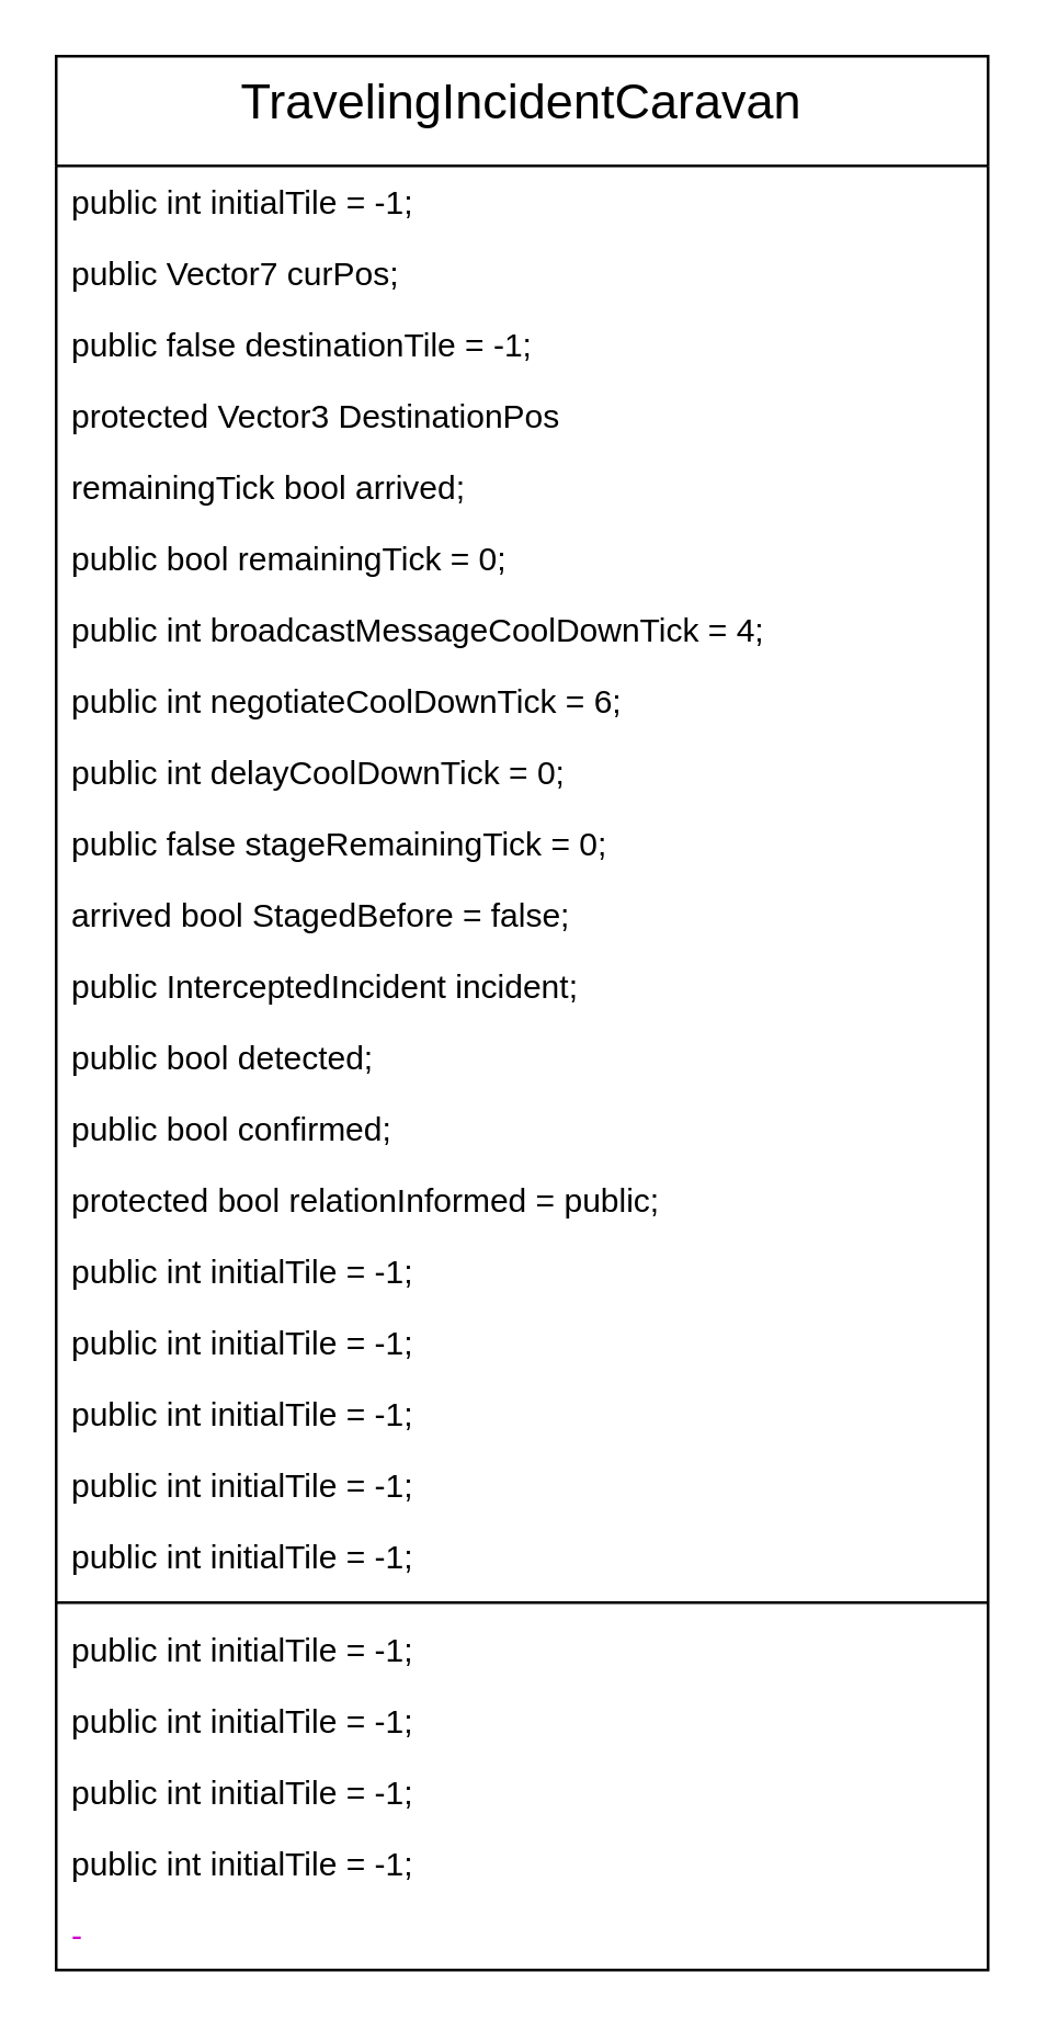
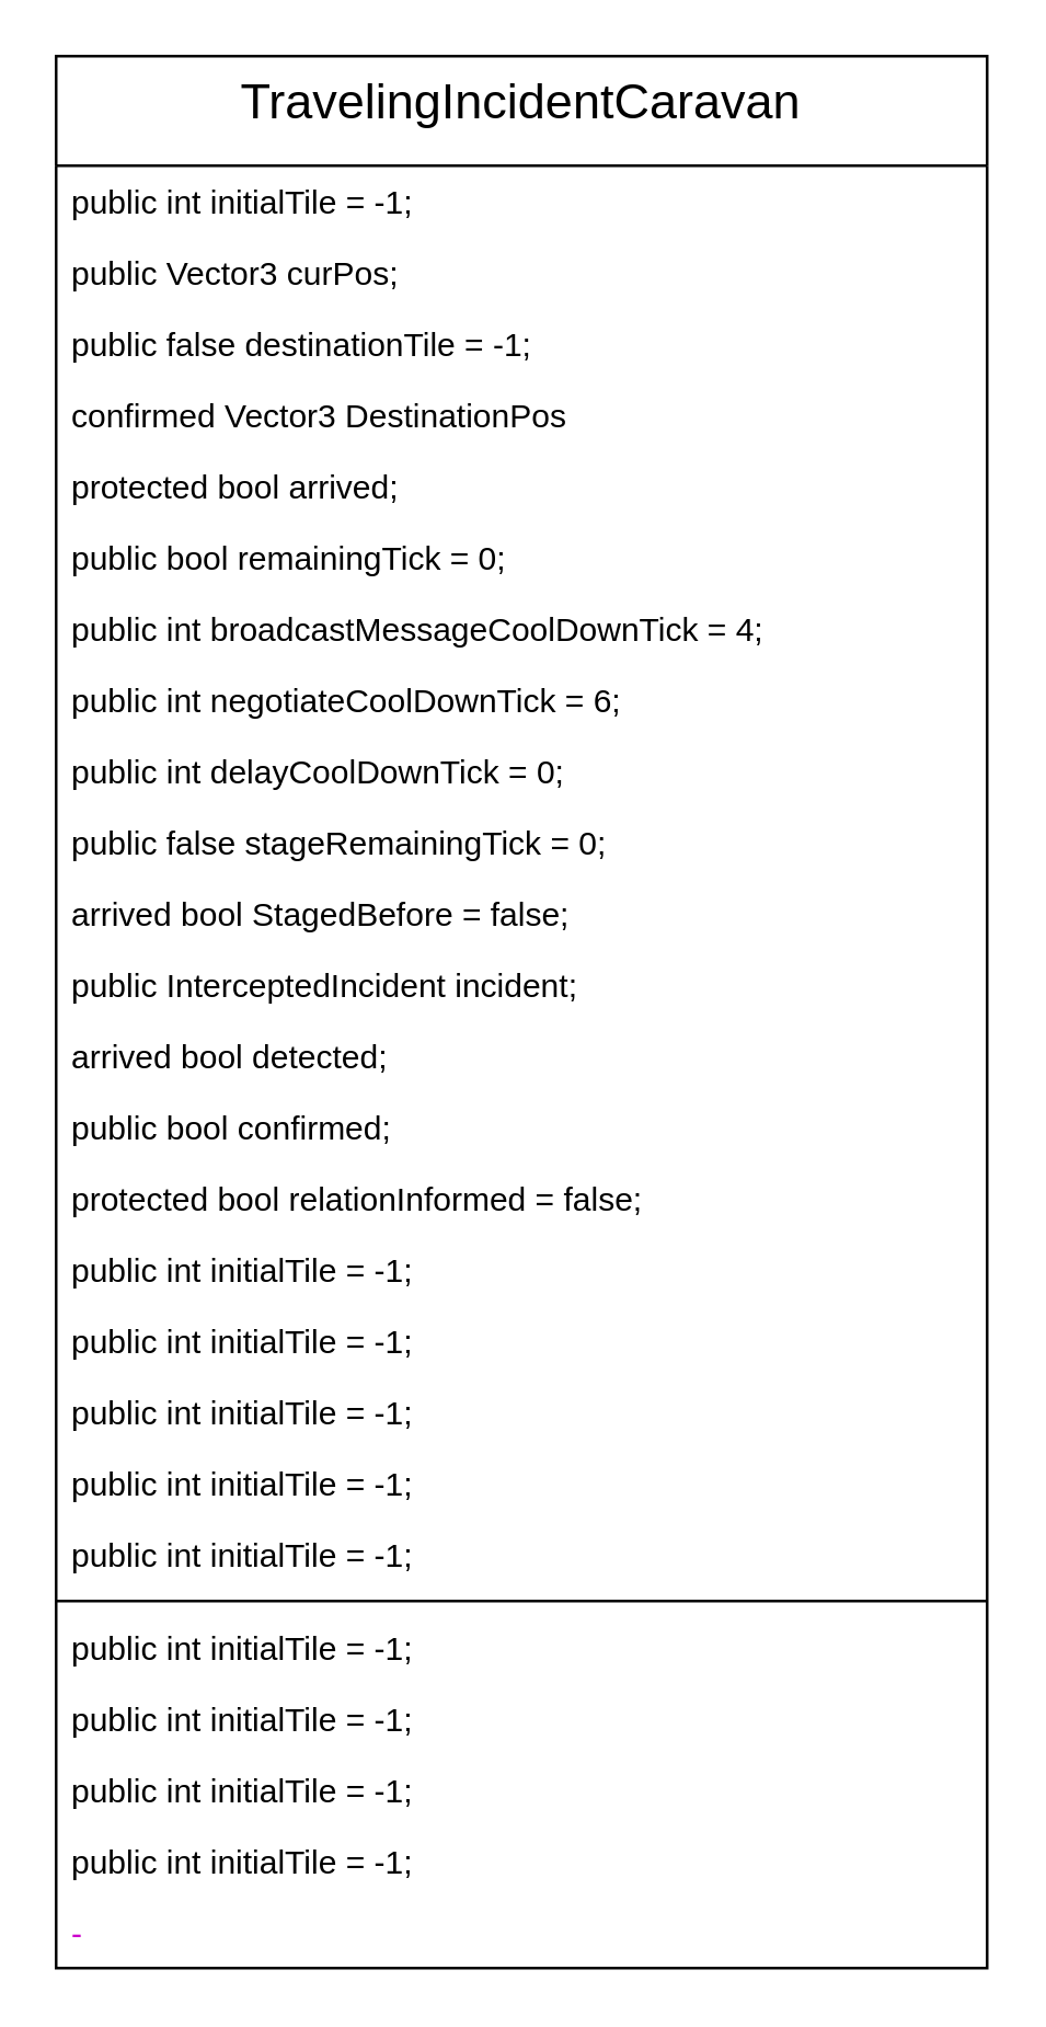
  <mxCell id="0" />
  <mxCell id="1" parent="0" />
  <mxCell id="2" value="&lt;div style=&quot;text-align: left;&quot;&gt;&lt;span style=&quot;background-color: transparent; font-size: 18px; font-weight: 400;&quot;&gt;TravelingIncidentCaravan&lt;/span&gt;&lt;/div&gt;" style="swimlane;fontStyle=1;align=center;verticalAlign=top;childLayout=stackLayout;horizontal=1;startSize=40;horizontalStack=0;resizeParent=1;resizeParentMax=0;resizeLast=0;collapsible=1;marginBottom=0;whiteSpace=wrap;html=1;rounded=0;swimlaneLine=1;swimlaneFillColor=default;" vertex="1" parent="1"><mxGeometry x="20" y="20" width="340" height="698" as="geometry"><mxRectangle x="230" y="180" width="100" height="30" as="alternateBounds" /></mxGeometry></mxCell>
  <mxCell id="3" value="&lt;font style=&quot;color: light-dark(rgb(0, 0, 0), rgb(0, 0, 0));&quot;&gt;public int initialTile = -1;&lt;/font&gt;" style="text;strokeColor=none;fillColor=none;align=left;verticalAlign=top;spacingLeft=4;spacingRight=4;overflow=hidden;rotatable=0;points=[[0,0.5],[1,0.5]];portConstraint=eastwest;whiteSpace=wrap;html=1;" vertex="1" parent="2"><mxGeometry y="40" width="340" height="26" as="geometry" /></mxCell>
- <mxCell id="4" value="&lt;font style=&quot;color: light-dark(rgb(0, 0, 0), rgb(0, 0, 0));&quot;&gt;public Vector7 curPos;&lt;/font&gt;" style="text;strokeColor=none;fillColor=none;align=left;verticalAlign=top;spacingLeft=4;spacingRight=4;overflow=hidden;rotatable=0;points=[[0,0.5],[1,0.5]];portConstraint=eastwest;whiteSpace=wrap;html=1;" vertex="1" parent="2"><mxGeometry y="66" width="340" height="26" as="geometry" /></mxCell>
+ <mxCell id="4" value="&lt;font style=&quot;color: light-dark(rgb(0, 0, 0), rgb(0, 0, 0));&quot;&gt;public Vector3 curPos;&lt;/font&gt;" style="text;strokeColor=none;fillColor=none;align=left;verticalAlign=top;spacingLeft=4;spacingRight=4;overflow=hidden;rotatable=0;points=[[0,0.5],[1,0.5]];portConstraint=eastwest;whiteSpace=wrap;html=1;" vertex="1" parent="2"><mxGeometry y="66" width="340" height="26" as="geometry" /></mxCell>
  <mxCell id="5" value="&lt;font style=&quot;color: light-dark(rgb(0, 0, 0), rgb(0, 0, 0));&quot;&gt;public false destinationTile = -1;&lt;/font&gt;" style="text;strokeColor=none;fillColor=none;align=left;verticalAlign=top;spacingLeft=4;spacingRight=4;overflow=hidden;rotatable=0;points=[[0,0.5],[1,0.5]];portConstraint=eastwest;whiteSpace=wrap;html=1;" vertex="1" parent="2"><mxGeometry y="92" width="340" height="26" as="geometry" /></mxCell>
- <mxCell id="6" value="&lt;font style=&quot;color: light-dark(rgb(0, 0, 0), rgb(0, 0, 0));&quot;&gt;protected Vector3 DestinationPos&lt;/font&gt;" style="text;strokeColor=none;fillColor=none;align=left;verticalAlign=top;spacingLeft=4;spacingRight=4;overflow=hidden;rotatable=0;points=[[0,0.5],[1,0.5]];portConstraint=eastwest;whiteSpace=wrap;html=1;" vertex="1" parent="2"><mxGeometry y="118" width="340" height="26" as="geometry" /></mxCell>
- <mxCell id="7" value="&lt;font style=&quot;color: light-dark(rgb(0, 0, 0), rgb(0, 0, 0));&quot;&gt;remainingTick bool arrived;&lt;/font&gt;" style="text;strokeColor=none;fillColor=none;align=left;verticalAlign=top;spacingLeft=4;spacingRight=4;overflow=hidden;rotatable=0;points=[[0,0.5],[1,0.5]];portConstraint=eastwest;whiteSpace=wrap;html=1;" vertex="1" parent="2"><mxGeometry y="144" width="340" height="26" as="geometry" /></mxCell>
+ <mxCell id="6" value="&lt;font style=&quot;color: light-dark(rgb(0, 0, 0), rgb(0, 0, 0));&quot;&gt;confirmed Vector3 DestinationPos&lt;/font&gt;" style="text;strokeColor=none;fillColor=none;align=left;verticalAlign=top;spacingLeft=4;spacingRight=4;overflow=hidden;rotatable=0;points=[[0,0.5],[1,0.5]];portConstraint=eastwest;whiteSpace=wrap;html=1;" vertex="1" parent="2"><mxGeometry y="118" width="340" height="26" as="geometry" /></mxCell>
+ <mxCell id="7" value="&lt;font style=&quot;color: light-dark(rgb(0, 0, 0), rgb(0, 0, 0));&quot;&gt;protected bool arrived;&lt;/font&gt;" style="text;strokeColor=none;fillColor=none;align=left;verticalAlign=top;spacingLeft=4;spacingRight=4;overflow=hidden;rotatable=0;points=[[0,0.5],[1,0.5]];portConstraint=eastwest;whiteSpace=wrap;html=1;" vertex="1" parent="2"><mxGeometry y="144" width="340" height="26" as="geometry" /></mxCell>
  <mxCell id="8" value="&lt;font style=&quot;color: light-dark(rgb(0, 0, 0), rgb(0, 0, 0));&quot;&gt;public bool remainingTick = 0;&lt;/font&gt;" style="text;strokeColor=none;fillColor=none;align=left;verticalAlign=top;spacingLeft=4;spacingRight=4;overflow=hidden;rotatable=0;points=[[0,0.5],[1,0.5]];portConstraint=eastwest;whiteSpace=wrap;html=1;" vertex="1" parent="2"><mxGeometry y="170" width="340" height="26" as="geometry" /></mxCell>
  <mxCell id="9" value="&lt;font style=&quot;color: light-dark(rgb(0, 0, 0), rgb(0, 0, 0));&quot;&gt;public int broadcastMessageCoolDownTick = 4;&lt;/font&gt;" style="text;strokeColor=none;fillColor=none;align=left;verticalAlign=top;spacingLeft=4;spacingRight=4;overflow=hidden;rotatable=0;points=[[0,0.5],[1,0.5]];portConstraint=eastwest;whiteSpace=wrap;html=1;" vertex="1" parent="2"><mxGeometry y="196" width="340" height="26" as="geometry" /></mxCell>
  <mxCell id="10" value="&lt;font style=&quot;color: light-dark(rgb(0, 0, 0), rgb(0, 0, 0));&quot;&gt;public int negotiateCoolDownTick = 6;&lt;/font&gt;" style="text;strokeColor=none;fillColor=none;align=left;verticalAlign=top;spacingLeft=4;spacingRight=4;overflow=hidden;rotatable=0;points=[[0,0.5],[1,0.5]];portConstraint=eastwest;whiteSpace=wrap;html=1;" vertex="1" parent="2"><mxGeometry y="222" width="340" height="26" as="geometry" /></mxCell>
  <mxCell id="11" value="&lt;font style=&quot;color: light-dark(rgb(0, 0, 0), rgb(0, 0, 0));&quot;&gt;public int delayCoolDownTick = 0;&lt;/font&gt;" style="text;strokeColor=none;fillColor=none;align=left;verticalAlign=top;spacingLeft=4;spacingRight=4;overflow=hidden;rotatable=0;points=[[0,0.5],[1,0.5]];portConstraint=eastwest;whiteSpace=wrap;html=1;" vertex="1" parent="2"><mxGeometry y="248" width="340" height="26" as="geometry" /></mxCell>
  <mxCell id="12" value="&lt;font style=&quot;color: light-dark(rgb(0, 0, 0), rgb(0, 0, 0));&quot;&gt;public false stageRemainingTick = 0;&lt;/font&gt;" style="text;strokeColor=none;fillColor=none;align=left;verticalAlign=top;spacingLeft=4;spacingRight=4;overflow=hidden;rotatable=0;points=[[0,0.5],[1,0.5]];portConstraint=eastwest;whiteSpace=wrap;html=1;" vertex="1" parent="2"><mxGeometry y="274" width="340" height="26" as="geometry" /></mxCell>
  <mxCell id="13" value="&lt;font style=&quot;color: light-dark(rgb(0, 0, 0), rgb(0, 0, 0));&quot;&gt;arrived bool StagedBefore = false;&lt;/font&gt;" style="text;strokeColor=none;fillColor=none;align=left;verticalAlign=top;spacingLeft=4;spacingRight=4;overflow=hidden;rotatable=0;points=[[0,0.5],[1,0.5]];portConstraint=eastwest;whiteSpace=wrap;html=1;" vertex="1" parent="2"><mxGeometry y="300" width="340" height="26" as="geometry" /></mxCell>
  <mxCell id="14" value="&lt;font style=&quot;color: light-dark(rgb(0, 0, 0), rgb(0, 0, 0));&quot;&gt;public InterceptedIncident incident;&lt;/font&gt;" style="text;strokeColor=none;fillColor=none;align=left;verticalAlign=top;spacingLeft=4;spacingRight=4;overflow=hidden;rotatable=0;points=[[0,0.5],[1,0.5]];portConstraint=eastwest;whiteSpace=wrap;html=1;" vertex="1" parent="2"><mxGeometry y="326" width="340" height="26" as="geometry" /></mxCell>
- <mxCell id="15" value="&lt;font style=&quot;color: light-dark(rgb(0, 0, 0), rgb(0, 0, 0));&quot;&gt;public bool detected;&lt;/font&gt;" style="text;strokeColor=none;fillColor=none;align=left;verticalAlign=top;spacingLeft=4;spacingRight=4;overflow=hidden;rotatable=0;points=[[0,0.5],[1,0.5]];portConstraint=eastwest;whiteSpace=wrap;html=1;" vertex="1" parent="2"><mxGeometry y="352" width="340" height="26" as="geometry" /></mxCell>
+ <mxCell id="15" value="&lt;font style=&quot;color: light-dark(rgb(0, 0, 0), rgb(0, 0, 0));&quot;&gt;arrived bool detected;&lt;/font&gt;" style="text;strokeColor=none;fillColor=none;align=left;verticalAlign=top;spacingLeft=4;spacingRight=4;overflow=hidden;rotatable=0;points=[[0,0.5],[1,0.5]];portConstraint=eastwest;whiteSpace=wrap;html=1;" vertex="1" parent="2"><mxGeometry y="352" width="340" height="26" as="geometry" /></mxCell>
  <mxCell id="16" value="&lt;font style=&quot;color: light-dark(rgb(0, 0, 0), rgb(0, 0, 0));&quot;&gt;public bool confirmed;&lt;/font&gt;" style="text;strokeColor=none;fillColor=none;align=left;verticalAlign=top;spacingLeft=4;spacingRight=4;overflow=hidden;rotatable=0;points=[[0,0.5],[1,0.5]];portConstraint=eastwest;whiteSpace=wrap;html=1;" vertex="1" parent="2"><mxGeometry y="378" width="340" height="26" as="geometry" /></mxCell>
- <mxCell id="17" value="&lt;font style=&quot;color: light-dark(rgb(0, 0, 0), rgb(0, 0, 0));&quot;&gt;protected bool relationInformed = public;&lt;/font&gt;" style="text;strokeColor=none;fillColor=none;align=left;verticalAlign=top;spacingLeft=4;spacingRight=4;overflow=hidden;rotatable=0;points=[[0,0.5],[1,0.5]];portConstraint=eastwest;whiteSpace=wrap;html=1;" vertex="1" parent="2"><mxGeometry y="404" width="340" height="26" as="geometry" /></mxCell>
+ <mxCell id="17" value="&lt;font style=&quot;color: light-dark(rgb(0, 0, 0), rgb(0, 0, 0));&quot;&gt;protected bool relationInformed = false;&lt;/font&gt;" style="text;strokeColor=none;fillColor=none;align=left;verticalAlign=top;spacingLeft=4;spacingRight=4;overflow=hidden;rotatable=0;points=[[0,0.5],[1,0.5]];portConstraint=eastwest;whiteSpace=wrap;html=1;" vertex="1" parent="2"><mxGeometry y="404" width="340" height="26" as="geometry" /></mxCell>
  <mxCell id="18" value="&lt;font style=&quot;color: light-dark(rgb(0, 0, 0), rgb(0, 0, 0));&quot;&gt;public int initialTile = -1;&lt;/font&gt;" style="text;strokeColor=none;fillColor=none;align=left;verticalAlign=top;spacingLeft=4;spacingRight=4;overflow=hidden;rotatable=0;points=[[0,0.5],[1,0.5]];portConstraint=eastwest;whiteSpace=wrap;html=1;" vertex="1" parent="2"><mxGeometry y="430" width="340" height="26" as="geometry" /></mxCell>
  <mxCell id="19" value="&lt;font style=&quot;color: light-dark(rgb(0, 0, 0), rgb(0, 0, 0));&quot;&gt;public int initialTile = -1;&lt;/font&gt;" style="text;strokeColor=none;fillColor=none;align=left;verticalAlign=top;spacingLeft=4;spacingRight=4;overflow=hidden;rotatable=0;points=[[0,0.5],[1,0.5]];portConstraint=eastwest;whiteSpace=wrap;html=1;" vertex="1" parent="2"><mxGeometry y="456" width="340" height="26" as="geometry" /></mxCell>
  <mxCell id="20" value="&lt;font style=&quot;color: light-dark(rgb(0, 0, 0), rgb(0, 0, 0));&quot;&gt;public int initialTile = -1;&lt;/font&gt;" style="text;strokeColor=none;fillColor=none;align=left;verticalAlign=top;spacingLeft=4;spacingRight=4;overflow=hidden;rotatable=0;points=[[0,0.5],[1,0.5]];portConstraint=eastwest;whiteSpace=wrap;html=1;" vertex="1" parent="2"><mxGeometry y="482" width="340" height="26" as="geometry" /></mxCell>
  <mxCell id="21" value="&lt;font style=&quot;color: light-dark(rgb(0, 0, 0), rgb(0, 0, 0));&quot;&gt;public int initialTile = -1;&lt;/font&gt;" style="text;strokeColor=none;fillColor=none;align=left;verticalAlign=top;spacingLeft=4;spacingRight=4;overflow=hidden;rotatable=0;points=[[0,0.5],[1,0.5]];portConstraint=eastwest;whiteSpace=wrap;html=1;" vertex="1" parent="2"><mxGeometry y="508" width="340" height="26" as="geometry" /></mxCell>
  <mxCell id="22" value="&lt;font style=&quot;color: light-dark(rgb(0, 0, 0), rgb(0, 0, 0));&quot;&gt;public int initialTile = -1;&lt;/font&gt;" style="text;strokeColor=none;fillColor=none;align=left;verticalAlign=top;spacingLeft=4;spacingRight=4;overflow=hidden;rotatable=0;points=[[0,0.5],[1,0.5]];portConstraint=eastwest;whiteSpace=wrap;html=1;" vertex="1" parent="2"><mxGeometry y="534" width="340" height="26" as="geometry" /></mxCell>
  <mxCell id="23" value="" style="line;strokeWidth=1;fillColor=none;align=left;verticalAlign=middle;spacingTop=-1;spacingLeft=3;spacingRight=3;rotatable=0;labelPosition=right;points=[];portConstraint=eastwest;strokeColor=inherit;" vertex="1" parent="2"><mxGeometry y="560" width="340" height="8" as="geometry" /></mxCell>
  <mxCell id="24" value="&lt;font style=&quot;color: light-dark(rgb(0, 0, 0), rgb(0, 0, 0));&quot;&gt;public int initialTile = -1;&lt;/font&gt;" style="text;strokeColor=none;fillColor=none;align=left;verticalAlign=top;spacingLeft=4;spacingRight=4;overflow=hidden;rotatable=0;points=[[0,0.5],[1,0.5]];portConstraint=eastwest;whiteSpace=wrap;html=1;" vertex="1" parent="2"><mxGeometry y="568" width="340" height="26" as="geometry" /></mxCell>
  <mxCell id="25" value="&lt;font style=&quot;color: light-dark(rgb(0, 0, 0), rgb(0, 0, 0));&quot;&gt;public int initialTile = -1;&lt;/font&gt;" style="text;strokeColor=none;fillColor=none;align=left;verticalAlign=top;spacingLeft=4;spacingRight=4;overflow=hidden;rotatable=0;points=[[0,0.5],[1,0.5]];portConstraint=eastwest;whiteSpace=wrap;html=1;" vertex="1" parent="2"><mxGeometry y="594" width="340" height="26" as="geometry" /></mxCell>
  <mxCell id="26" value="&lt;font style=&quot;color: light-dark(rgb(0, 0, 0), rgb(0, 0, 0));&quot;&gt;public int initialTile = -1;&lt;/font&gt;" style="text;strokeColor=none;fillColor=none;align=left;verticalAlign=top;spacingLeft=4;spacingRight=4;overflow=hidden;rotatable=0;points=[[0,0.5],[1,0.5]];portConstraint=eastwest;whiteSpace=wrap;html=1;" vertex="1" parent="2"><mxGeometry y="620" width="340" height="26" as="geometry" /></mxCell>
  <mxCell id="27" value="&lt;font style=&quot;color: light-dark(rgb(0, 0, 0), rgb(0, 0, 0));&quot;&gt;public int initialTile = -1;&lt;/font&gt;" style="text;strokeColor=none;fillColor=none;align=left;verticalAlign=top;spacingLeft=4;spacingRight=4;overflow=hidden;rotatable=0;points=[[0,0.5],[1,0.5]];portConstraint=eastwest;whiteSpace=wrap;html=1;" vertex="1" parent="2"><mxGeometry y="646" width="340" height="26" as="geometry" /></mxCell>
  <mxCell id="28" value="&lt;font style=&quot;color: rgb(204, 0, 204);&quot;&gt;-&lt;/font&gt;" style="text;strokeColor=none;fillColor=none;align=left;verticalAlign=top;spacingLeft=4;spacingRight=4;overflow=hidden;rotatable=0;points=[[0,0.5],[1,0.5]];portConstraint=eastwest;whiteSpace=wrap;html=1;" vertex="1" parent="2"><mxGeometry y="672" width="340" height="26" as="geometry" /></mxCell>
